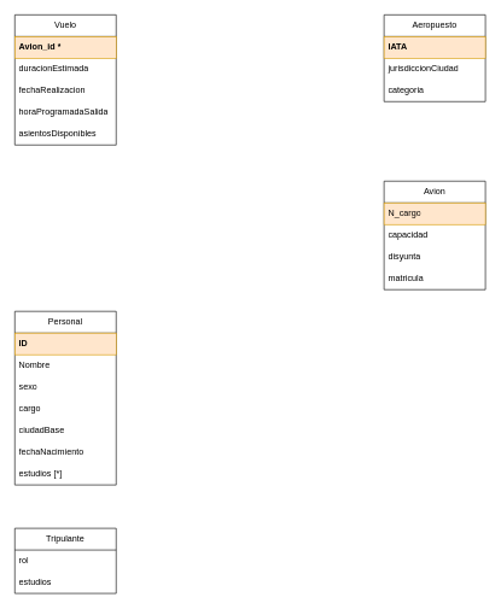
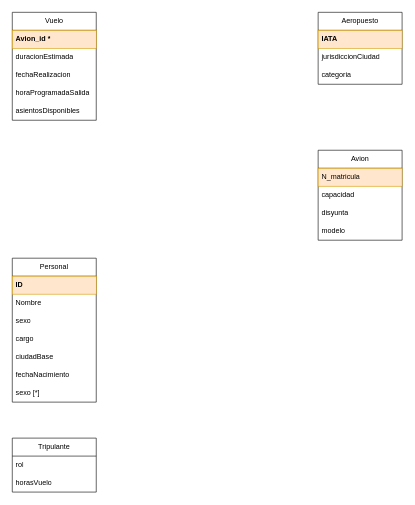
  <mxCell id="0" />
  <mxCell id="1" parent="0" />
  <mxCell id="2" value="Vuelo" style="swimlane;fontStyle=0;childLayout=stackLayout;horizontal=1;startSize=30;horizontalStack=0;resizeParent=1;resizeParentMax=0;resizeLast=0;collapsible=1;marginBottom=0;whiteSpace=wrap;html=1;" vertex="1" parent="1"><mxGeometry x="20" y="20" width="140" height="180" as="geometry" /></mxCell>
  <mxCell id="3" value="Avion_id *" style="text;strokeColor=#d79b00;fillColor=#ffe6cc;align=left;verticalAlign=middle;spacingLeft=4;spacingRight=4;overflow=hidden;points=[[0,0.5],[1,0.5]];portConstraint=eastwest;rotatable=0;whiteSpace=wrap;html=1;fontStyle=1" vertex="1" parent="2"><mxGeometry y="30" width="140" height="30" as="geometry" /></mxCell>
  <mxCell id="4" value="duracionEstimada" style="text;strokeColor=none;fillColor=none;align=left;verticalAlign=middle;spacingLeft=4;spacingRight=4;overflow=hidden;points=[[0,0.5],[1,0.5]];portConstraint=eastwest;rotatable=0;whiteSpace=wrap;html=1;" vertex="1" parent="2"><mxGeometry y="60" width="140" height="30" as="geometry" /></mxCell>
  <mxCell id="5" value="fechaRealizacion" style="text;strokeColor=none;fillColor=none;align=left;verticalAlign=middle;spacingLeft=4;spacingRight=4;overflow=hidden;points=[[0,0.5],[1,0.5]];portConstraint=eastwest;rotatable=0;whiteSpace=wrap;html=1;" vertex="1" parent="2"><mxGeometry y="90" width="140" height="30" as="geometry" /></mxCell>
  <mxCell id="6" value="horaProgramadaSalida" style="text;strokeColor=none;fillColor=none;align=left;verticalAlign=middle;spacingLeft=4;spacingRight=4;overflow=hidden;points=[[0,0.5],[1,0.5]];portConstraint=eastwest;rotatable=0;whiteSpace=wrap;html=1;" vertex="1" parent="2"><mxGeometry y="120" width="140" height="30" as="geometry" /></mxCell>
  <mxCell id="7" value="asientosDisponibles" style="text;strokeColor=none;fillColor=none;align=left;verticalAlign=middle;spacingLeft=4;spacingRight=4;overflow=hidden;points=[[0,0.5],[1,0.5]];portConstraint=eastwest;rotatable=0;whiteSpace=wrap;html=1;" vertex="1" parent="2"><mxGeometry y="150" width="140" height="30" as="geometry" /></mxCell>
  <mxCell id="8" value="Aeropuesto" style="swimlane;fontStyle=0;childLayout=stackLayout;horizontal=1;startSize=30;horizontalStack=0;resizeParent=1;resizeParentMax=0;resizeLast=0;collapsible=1;marginBottom=0;whiteSpace=wrap;html=1;" vertex="1" parent="1"><mxGeometry x="530" y="20" width="140" height="120" as="geometry" /></mxCell>
  <mxCell id="9" value="&lt;b&gt;IATA&lt;/b&gt;" style="text;strokeColor=#d79b00;fillColor=#ffe6cc;align=left;verticalAlign=middle;spacingLeft=4;spacingRight=4;overflow=hidden;points=[[0,0.5],[1,0.5]];portConstraint=eastwest;rotatable=0;whiteSpace=wrap;html=1;" vertex="1" parent="8"><mxGeometry y="30" width="140" height="30" as="geometry" /></mxCell>
  <mxCell id="10" value="jurisdiccionCiudad" style="text;strokeColor=none;fillColor=none;align=left;verticalAlign=middle;spacingLeft=4;spacingRight=4;overflow=hidden;points=[[0,0.5],[1,0.5]];portConstraint=eastwest;rotatable=0;whiteSpace=wrap;html=1;" vertex="1" parent="8"><mxGeometry y="60" width="140" height="30" as="geometry" /></mxCell>
  <mxCell id="11" value="categoria" style="text;strokeColor=none;fillColor=none;align=left;verticalAlign=middle;spacingLeft=4;spacingRight=4;overflow=hidden;points=[[0,0.5],[1,0.5]];portConstraint=eastwest;rotatable=0;whiteSpace=wrap;html=1;" vertex="1" parent="8"><mxGeometry y="90" width="140" height="30" as="geometry" /></mxCell>
  <mxCell id="12" value="Avion" style="swimlane;fontStyle=0;childLayout=stackLayout;horizontal=1;startSize=30;horizontalStack=0;resizeParent=1;resizeParentMax=0;resizeLast=0;collapsible=1;marginBottom=0;whiteSpace=wrap;html=1;" vertex="1" parent="1"><mxGeometry x="530" y="250" width="140" height="150" as="geometry" /></mxCell>
- <mxCell id="13" value="N_cargo" style="text;strokeColor=#d79b00;fillColor=#ffe6cc;align=left;verticalAlign=middle;spacingLeft=4;spacingRight=4;overflow=hidden;points=[[0,0.5],[1,0.5]];portConstraint=eastwest;rotatable=0;whiteSpace=wrap;html=1;" vertex="1" parent="12"><mxGeometry y="30" width="140" height="30" as="geometry" /></mxCell>
+ <mxCell id="13" value="N_matricula" style="text;strokeColor=#d79b00;fillColor=#ffe6cc;align=left;verticalAlign=middle;spacingLeft=4;spacingRight=4;overflow=hidden;points=[[0,0.5],[1,0.5]];portConstraint=eastwest;rotatable=0;whiteSpace=wrap;html=1;" vertex="1" parent="12"><mxGeometry y="30" width="140" height="30" as="geometry" /></mxCell>
  <mxCell id="14" value="capacidad" style="text;strokeColor=none;fillColor=none;align=left;verticalAlign=middle;spacingLeft=4;spacingRight=4;overflow=hidden;points=[[0,0.5],[1,0.5]];portConstraint=eastwest;rotatable=0;whiteSpace=wrap;html=1;" vertex="1" parent="12"><mxGeometry y="60" width="140" height="30" as="geometry" /></mxCell>
  <mxCell id="15" value="disyunta" style="text;strokeColor=none;fillColor=none;align=left;verticalAlign=middle;spacingLeft=4;spacingRight=4;overflow=hidden;points=[[0,0.5],[1,0.5]];portConstraint=eastwest;rotatable=0;whiteSpace=wrap;html=1;" vertex="1" parent="12"><mxGeometry y="90" width="140" height="30" as="geometry" /></mxCell>
- <mxCell id="16" value="matricula" style="text;strokeColor=none;fillColor=none;align=left;verticalAlign=middle;spacingLeft=4;spacingRight=4;overflow=hidden;points=[[0,0.5],[1,0.5]];portConstraint=eastwest;rotatable=0;whiteSpace=wrap;html=1;" vertex="1" parent="12"><mxGeometry y="120" width="140" height="30" as="geometry" /></mxCell>
+ <mxCell id="16" value="modelo" style="text;strokeColor=none;fillColor=none;align=left;verticalAlign=middle;spacingLeft=4;spacingRight=4;overflow=hidden;points=[[0,0.5],[1,0.5]];portConstraint=eastwest;rotatable=0;whiteSpace=wrap;html=1;" vertex="1" parent="12"><mxGeometry y="120" width="140" height="30" as="geometry" /></mxCell>
  <mxCell id="17" value="Personal" style="swimlane;fontStyle=0;childLayout=stackLayout;horizontal=1;startSize=30;horizontalStack=0;resizeParent=1;resizeParentMax=0;resizeLast=0;collapsible=1;marginBottom=0;whiteSpace=wrap;html=1;" vertex="1" parent="1"><mxGeometry x="20" y="430" width="140" height="240" as="geometry" /></mxCell>
  <mxCell id="18" value="&lt;b&gt;ID&lt;/b&gt;" style="text;strokeColor=#d79b00;fillColor=#ffe6cc;align=left;verticalAlign=middle;spacingLeft=4;spacingRight=4;overflow=hidden;points=[[0,0.5],[1,0.5]];portConstraint=eastwest;rotatable=0;whiteSpace=wrap;html=1;" vertex="1" parent="17"><mxGeometry y="30" width="140" height="30" as="geometry" /></mxCell>
  <mxCell id="19" value="Nombre" style="text;strokeColor=none;fillColor=none;align=left;verticalAlign=middle;spacingLeft=4;spacingRight=4;overflow=hidden;points=[[0,0.5],[1,0.5]];portConstraint=eastwest;rotatable=0;whiteSpace=wrap;html=1;" vertex="1" parent="17"><mxGeometry y="60" width="140" height="30" as="geometry" /></mxCell>
  <mxCell id="20" value="sexo" style="text;strokeColor=none;fillColor=none;align=left;verticalAlign=middle;spacingLeft=4;spacingRight=4;overflow=hidden;points=[[0,0.5],[1,0.5]];portConstraint=eastwest;rotatable=0;whiteSpace=wrap;html=1;" vertex="1" parent="17"><mxGeometry y="90" width="140" height="30" as="geometry" /></mxCell>
  <mxCell id="21" value="cargo" style="text;strokeColor=none;fillColor=none;align=left;verticalAlign=middle;spacingLeft=4;spacingRight=4;overflow=hidden;points=[[0,0.5],[1,0.5]];portConstraint=eastwest;rotatable=0;whiteSpace=wrap;html=1;" vertex="1" parent="17"><mxGeometry y="120" width="140" height="30" as="geometry" /></mxCell>
  <mxCell id="22" value="ciudadBase" style="text;strokeColor=none;fillColor=none;align=left;verticalAlign=middle;spacingLeft=4;spacingRight=4;overflow=hidden;points=[[0,0.5],[1,0.5]];portConstraint=eastwest;rotatable=0;whiteSpace=wrap;html=1;" vertex="1" parent="17"><mxGeometry y="150" width="140" height="30" as="geometry" /></mxCell>
  <mxCell id="23" value="fechaNacimiento" style="text;strokeColor=none;fillColor=none;align=left;verticalAlign=middle;spacingLeft=4;spacingRight=4;overflow=hidden;points=[[0,0.5],[1,0.5]];portConstraint=eastwest;rotatable=0;whiteSpace=wrap;html=1;" vertex="1" parent="17"><mxGeometry y="180" width="140" height="30" as="geometry" /></mxCell>
- <mxCell id="24" value="estudios [*]" style="text;strokeColor=none;fillColor=none;align=left;verticalAlign=middle;spacingLeft=4;spacingRight=4;overflow=hidden;points=[[0,0.5],[1,0.5]];portConstraint=eastwest;rotatable=0;whiteSpace=wrap;html=1;" vertex="1" parent="17"><mxGeometry y="210" width="140" height="30" as="geometry" /></mxCell>
+ <mxCell id="24" value="sexo [*]" style="text;strokeColor=none;fillColor=none;align=left;verticalAlign=middle;spacingLeft=4;spacingRight=4;overflow=hidden;points=[[0,0.5],[1,0.5]];portConstraint=eastwest;rotatable=0;whiteSpace=wrap;html=1;" vertex="1" parent="17"><mxGeometry y="210" width="140" height="30" as="geometry" /></mxCell>
  <mxCell id="25" value="Tripulante" style="swimlane;fontStyle=0;childLayout=stackLayout;horizontal=1;startSize=30;horizontalStack=0;resizeParent=1;resizeParentMax=0;resizeLast=0;collapsible=1;marginBottom=0;whiteSpace=wrap;html=1;" vertex="1" parent="1"><mxGeometry x="20" y="730" width="140" height="90" as="geometry" /></mxCell>
  <mxCell id="26" value="rol" style="text;strokeColor=none;fillColor=none;align=left;verticalAlign=middle;spacingLeft=4;spacingRight=4;overflow=hidden;points=[[0,0.5],[1,0.5]];portConstraint=eastwest;rotatable=0;whiteSpace=wrap;html=1;" vertex="1" parent="25"><mxGeometry y="30" width="140" height="30" as="geometry" /></mxCell>
- <mxCell id="27" value="estudios" style="text;strokeColor=none;fillColor=none;align=left;verticalAlign=middle;spacingLeft=4;spacingRight=4;overflow=hidden;points=[[0,0.5],[1,0.5]];portConstraint=eastwest;rotatable=0;whiteSpace=wrap;html=1;" vertex="1" parent="25"><mxGeometry y="60" width="140" height="30" as="geometry" /></mxCell>
+ <mxCell id="27" value="horasVuelo" style="text;strokeColor=none;fillColor=none;align=left;verticalAlign=middle;spacingLeft=4;spacingRight=4;overflow=hidden;points=[[0,0.5],[1,0.5]];portConstraint=eastwest;rotatable=0;whiteSpace=wrap;html=1;" vertex="1" parent="25"><mxGeometry y="60" width="140" height="30" as="geometry" /></mxCell>
